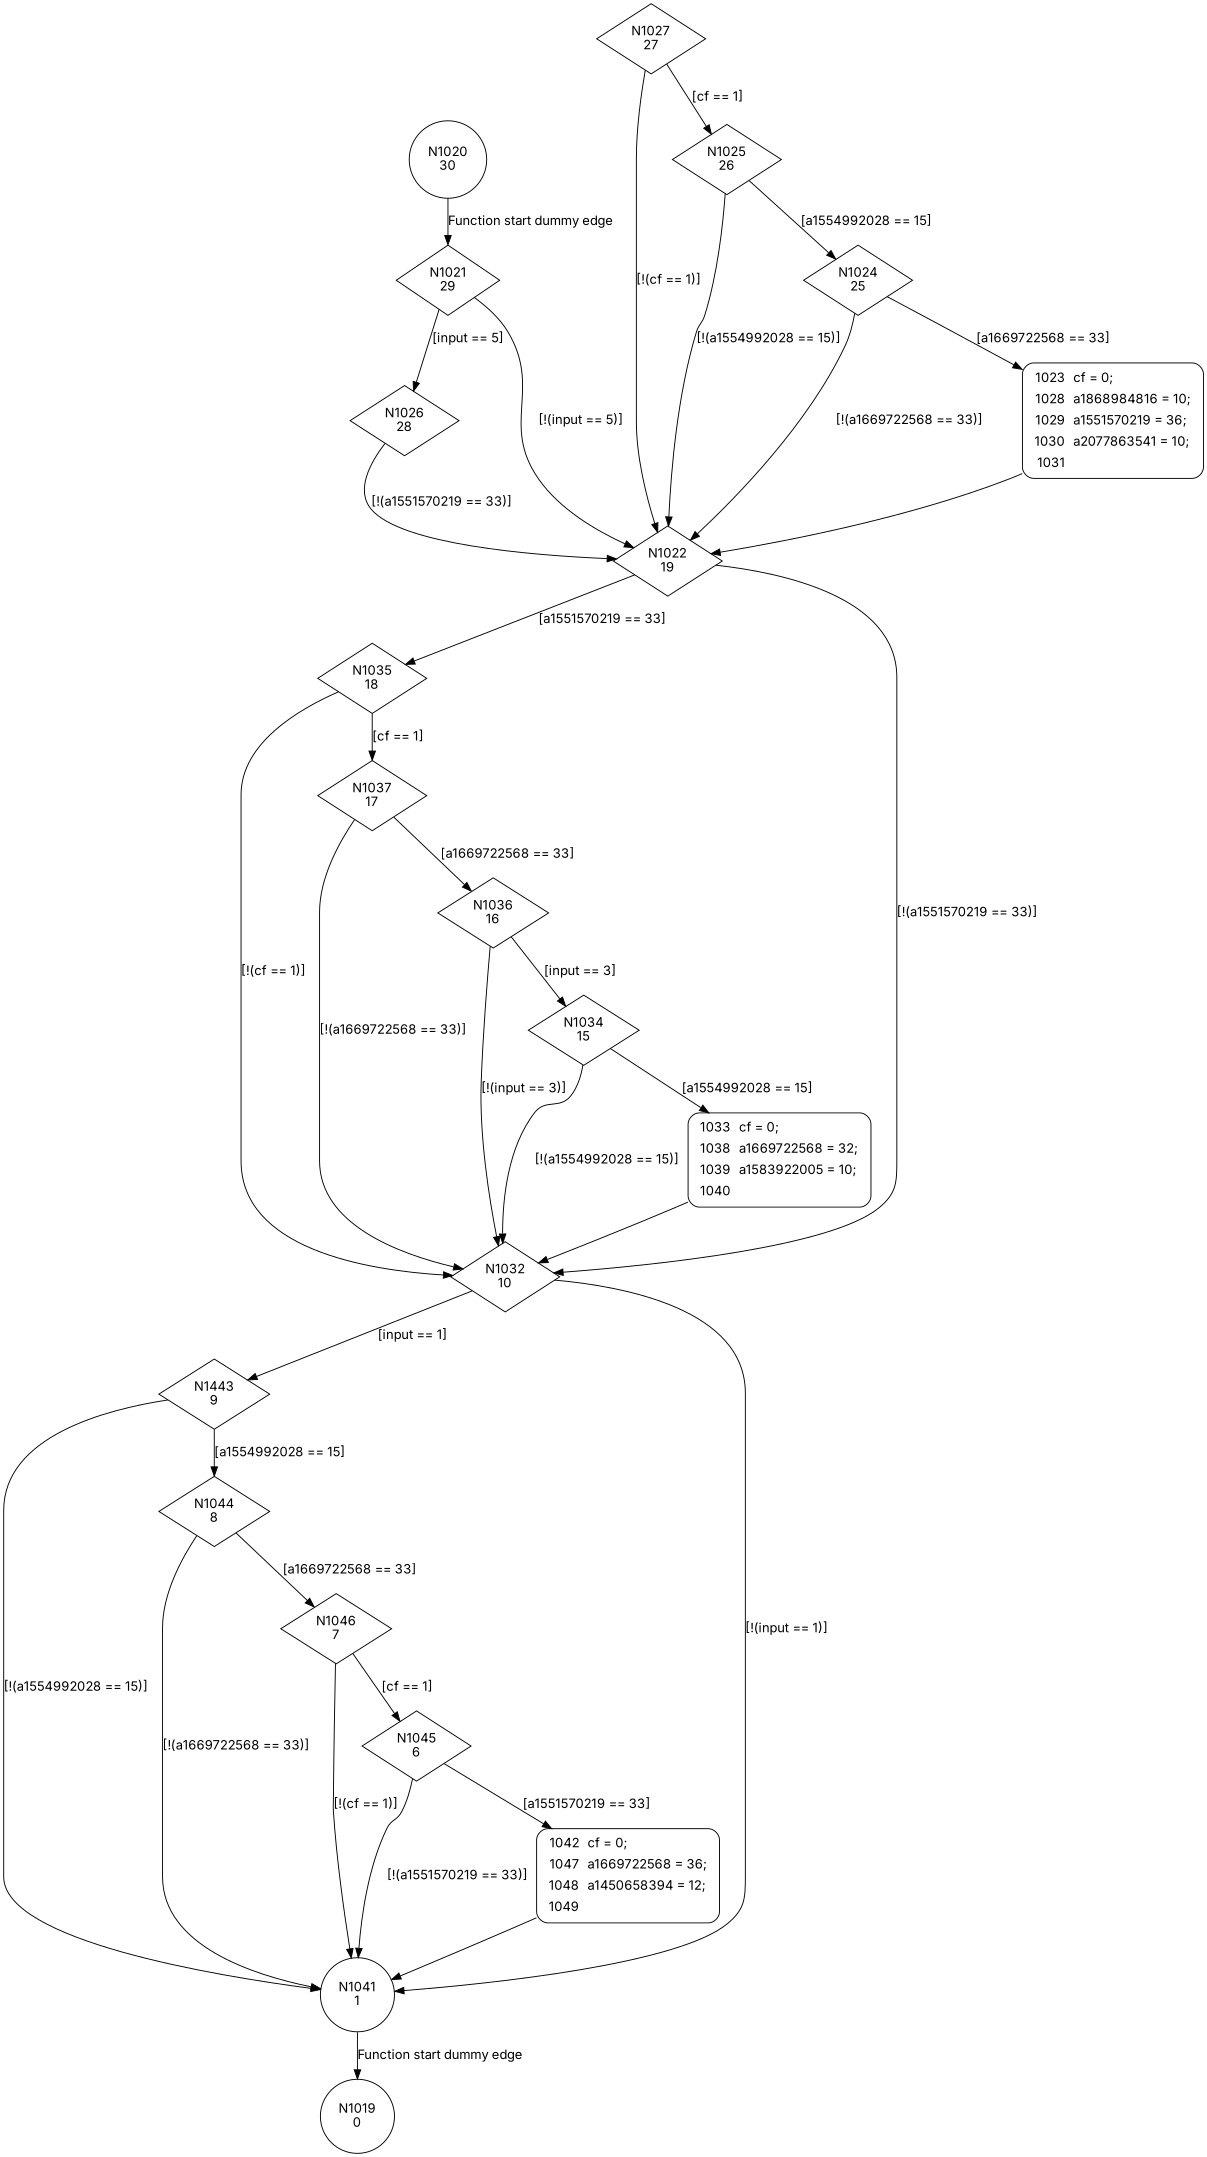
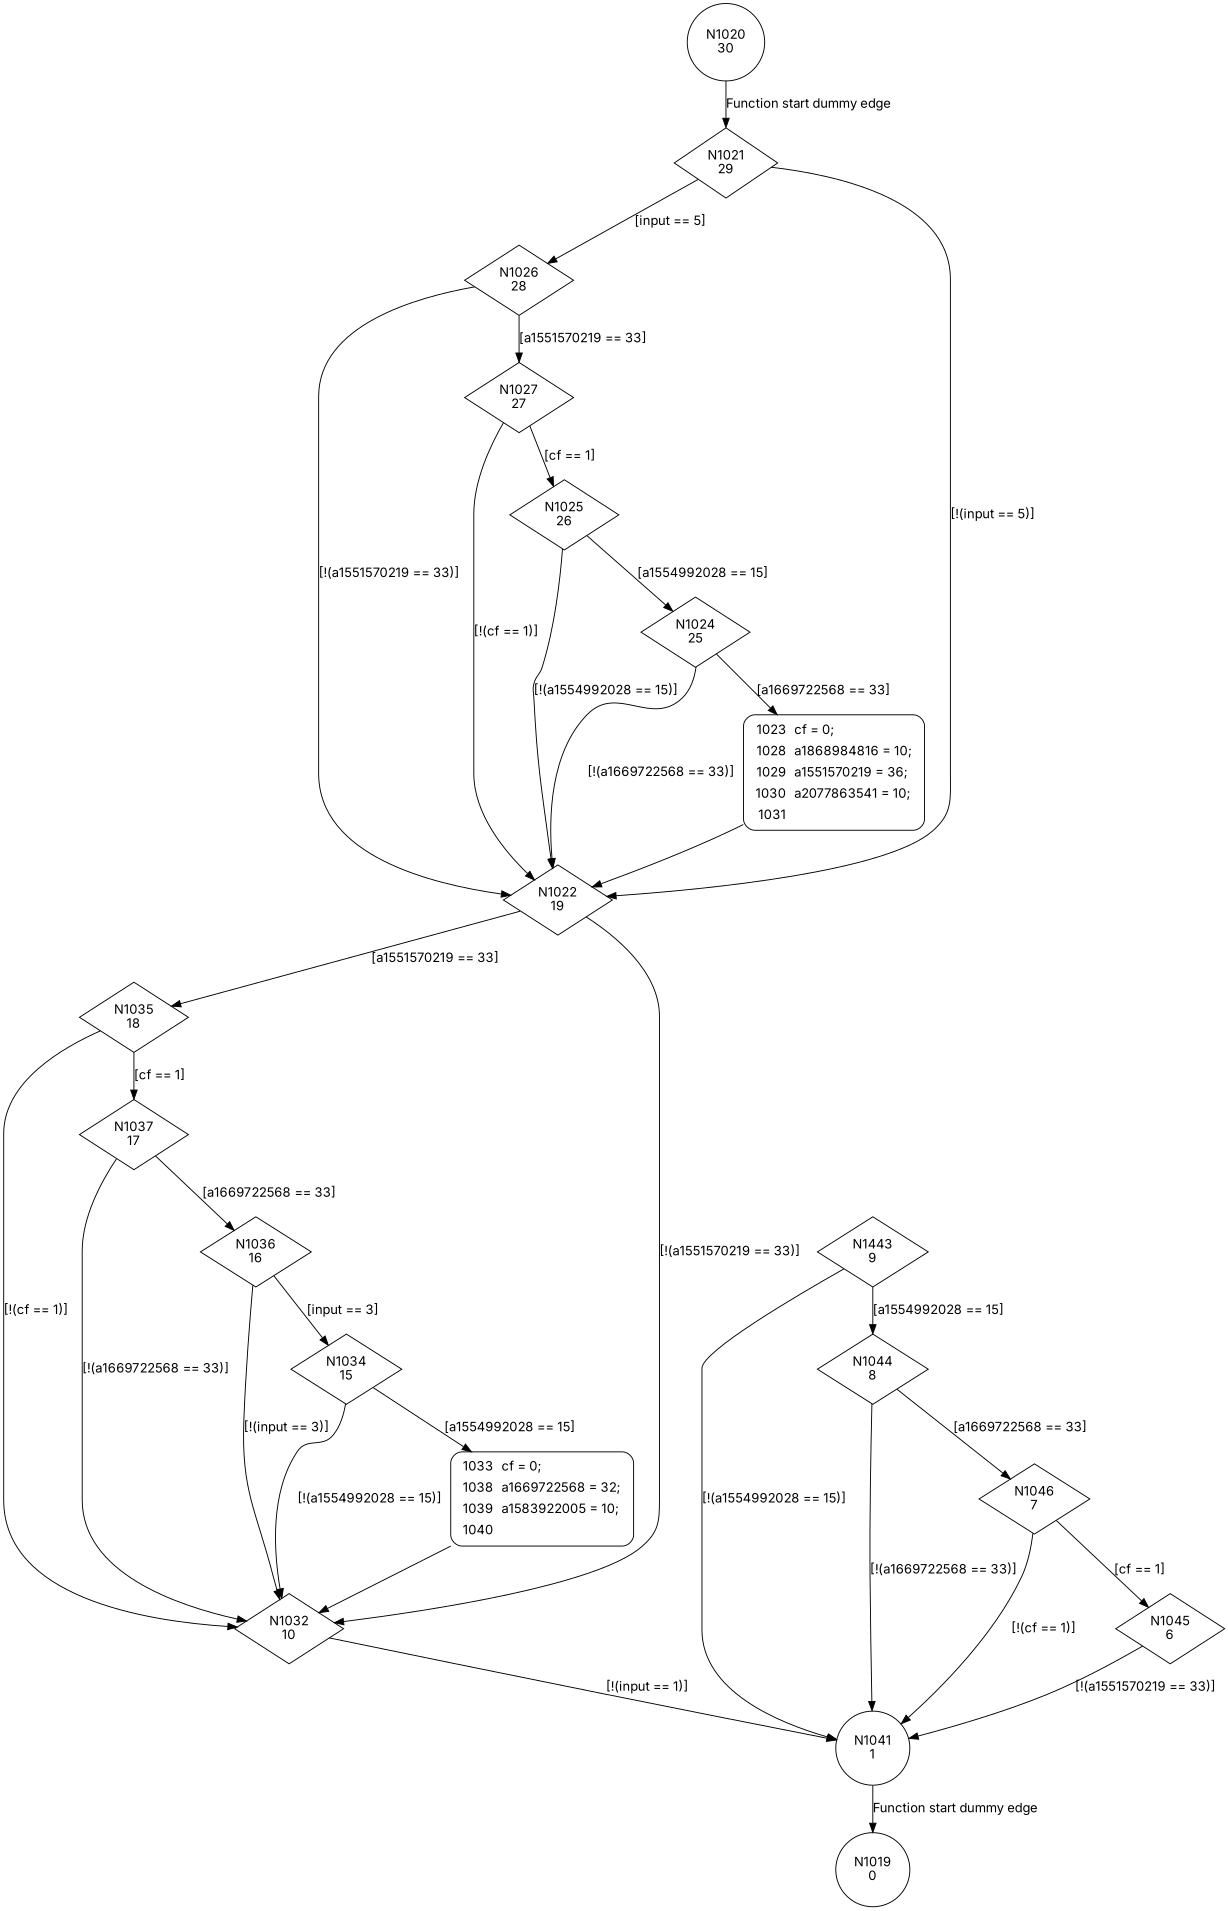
  digraph {
    fontname=Inter
    node [fontname=Inter shape=diamond]
    edge [fontname=Inter]
    n1 [label="N1020\n30" shape=circle]
    n2 [label="N1021\n29"]
    n3 [label="N1026\n28"]
    n4 [label="N1022\n19"]
    n5 [label="N1027\n27"]
    n6 [label="N1035\n18"]
    n7 [label="N1032\n10"]
    n8 [label="N1025\n26"]
    n9 [label="N1037\n17"]
    n10 [label="N1443\n9"]
    n11 [label="N1041\n1" shape=circle]
    n12 [label="N1036\n16"]
    n13 [label="N1044\n8"]
    n14 [label="N1019\n0" shape=circle]
    n15 [label="N1046\n7"]
    n16 [label="N1045\n6"]
-   n17 [fillcolor=white label=<<table border="0" cellborder="0" cellpadding="3" bgcolor="white"><tr><td align="right">1042</td><td align="left">cf = 0;</td></tr><tr><td align="right">1047</td><td align="left">a1669722568 = 36;</td></tr><tr><td align="right">1048</td><td align="left">a1450658394 = 12;</td></tr><tr><td align="right">1049</td><td align="left"></td></tr></table>> penwidth=1 shape=Mrecord style="filled,bold"]
    n18 [label="N1034\n15"]
    n19 [fillcolor=white label=<<table border="0" cellborder="0" cellpadding="3" bgcolor="white"><tr><td align="right">1033</td><td align="left">cf = 0;</td></tr><tr><td align="right">1038</td><td align="left">a1669722568 = 32;</td></tr><tr><td align="right">1039</td><td align="left">a1583922005 = 10;</td></tr><tr><td align="right">1040</td><td align="left"></td></tr></table>> penwidth=1 shape=Mrecord style="filled,bold"]
    n20 [label="N1024\n25"]
    n21 [fillcolor=white label=<<table border="0" cellborder="0" cellpadding="3" bgcolor="white"><tr><td align="right">1023</td><td align="left">cf = 0;</td></tr><tr><td align="right">1028</td><td align="left">a1868984816 = 10;</td></tr><tr><td align="right">1029</td><td align="left">a1551570219 = 36;</td></tr><tr><td align="right">1030</td><td align="left">a2077863541 = 10;</td></tr><tr><td align="right">1031</td><td align="left"></td></tr></table>> penwidth=1 shape=Mrecord style="filled,bold"]
    n1 -> n2 [label="Function start dummy edge"]
    n2 -> n3 [label="[input == 5]"]
    n2 -> n4 [label="[!(input == 5)]"]
    n3 -> n4 [label="[!(a1551570219 == 33)]"]
+   n3 -> n5 [label="[a1551570219 == 33]"]
    n4 -> n6 [label="[a1551570219 == 33]"]
    n4 -> n7 [label="[!(a1551570219 == 33)]"]
    n5 -> n4 [label="[!(cf == 1)]"]
    n5 -> n8 [label="[cf == 1]"]
    n6 -> n7 [label="[!(cf == 1)]"]
    n6 -> n9 [label="[cf == 1]"]
-   n7 -> n10 [label="[input == 1]"]
    n7 -> n11 [label="[!(input == 1)]"]
    n8 -> n4 [label="[!(a1554992028 == 15)]"]
    n8 -> n20 [label="[a1554992028 == 15]"]
    n9 -> n7 [label="[!(a1669722568 == 33)]"]
    n9 -> n12 [label="[a1669722568 == 33]"]
    n10 -> n11 [label="[!(a1554992028 == 15)]"]
    n10 -> n13 [label="[a1554992028 == 15]"]
    n11 -> n14 [label="Function start dummy edge"]
    n12 -> n7 [label="[!(input == 3)]"]
    n12 -> n18 [label="[input == 3]"]
    n13 -> n11 [label="[!(a1669722568 == 33)]"]
    n13 -> n15 [label="[a1669722568 == 33]"]
    n15 -> n11 [label="[!(cf == 1)]"]
    n15 -> n16 [label="[cf == 1]"]
    n16 -> n11 [label="[!(a1551570219 == 33)]"]
-   n16 -> n17 [label="[a1551570219 == 33]"]
-   n17 -> n11
    n18 -> n7 [label="[!(a1554992028 == 15)]"]
    n18 -> n19 [label="[a1554992028 == 15]"]
    n19 -> n7
    n20 -> n4 [label="[!(a1669722568 == 33)]"]
    n20 -> n21 [label="[a1669722568 == 33]"]
    n21 -> n4
  }
